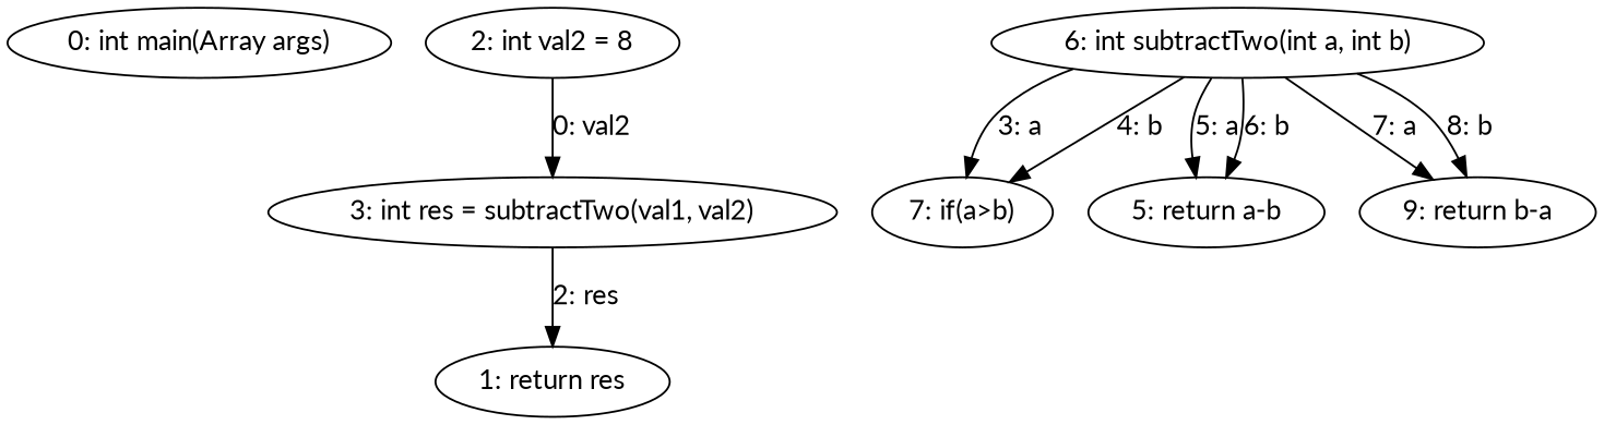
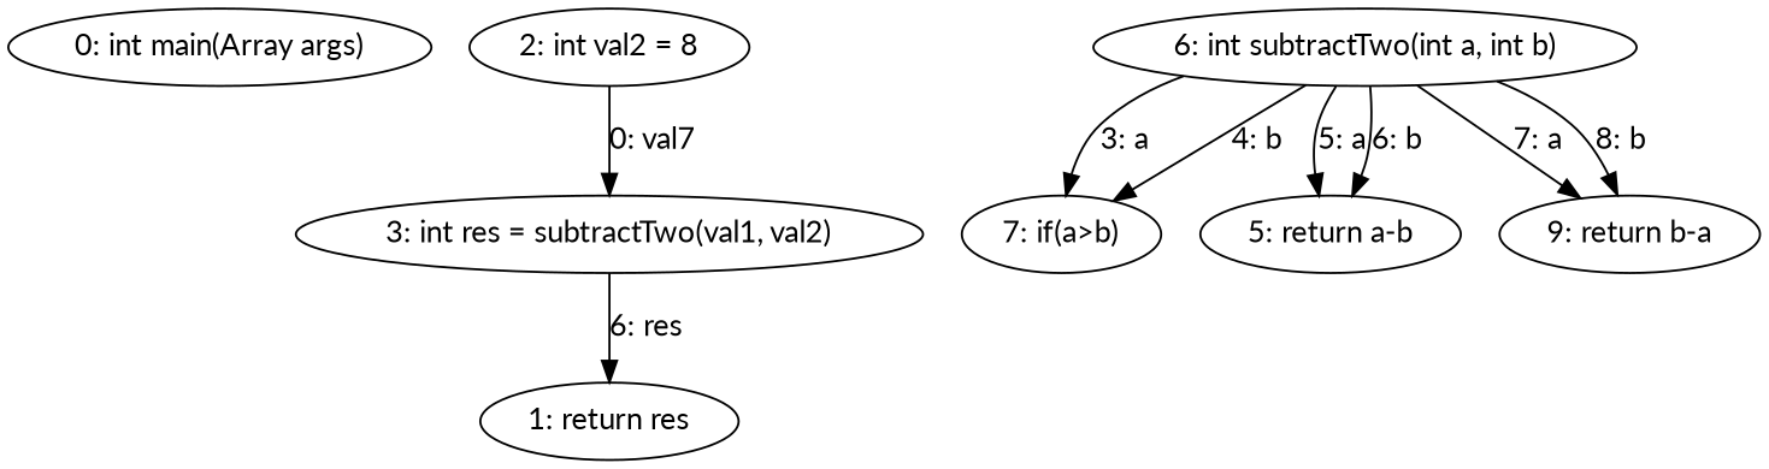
  digraph {
    fontname=Lato
    node [fontname=Lato]
    edge [fontname=Lato]
    n1 [label="0: int main(Array args)"]
    n2 [label="3: int res = subtractTwo(val1, val2)"]
    n3 [label="1: return res"]
    n4 [label="2: int val2 = 8"]
    n5 [label="6: int subtractTwo(int a, int b)"]
    n6 [label="7: if(a>b)"]
    n7 [label="5: return a-b"]
    n8 [label="9: return b-a"]
-   n2 -> n3 [label="2: res"]
-   n4 -> n2 [label="0: val2"]
+   n2 -> n3 [label="6: res"]
+   n4 -> n2 [label="0: val7"]
    n5 -> n6 [label="3: a"]
    n5 -> n6 [label="4: b"]
    n5 -> n7 [label="5: a"]
    n5 -> n7 [label="6: b"]
    n5 -> n8 [label="7: a"]
    n5 -> n8 [label="8: b"]
  }
